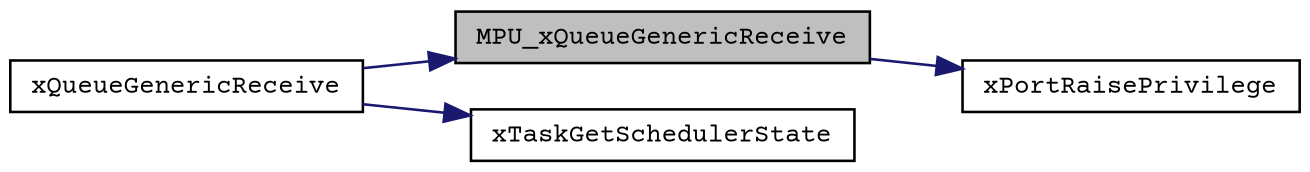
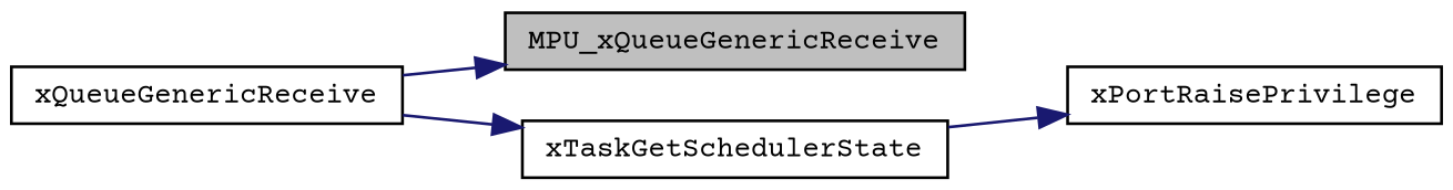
  digraph {
    fontname="Courier Prime"
    rankdir=LR
    node [color=black fillcolor=white fontname="Courier Prime" fontsize=10 shape=record style=filled]
    edge [color=midnightblue fontname="Courier Prime" fontsize=10 labelfontname=Helvetica labelfontsize=10 style=solid]
    n1 [fillcolor=grey75 fontcolor=black height=0.2 label=MPU_xQueueGenericReceive width=0.4]
    n2 [height=0.2 label=xPortRaisePrivilege width=0.4]
    n3 [height=0.2 label=xQueueGenericReceive width=0.4]
    n4 [height=0.2 label=xTaskGetSchedulerState width=0.4]
-   n1 -> n2
+   n4 -> n2
    n3 -> n1
    n3 -> n4
  }
